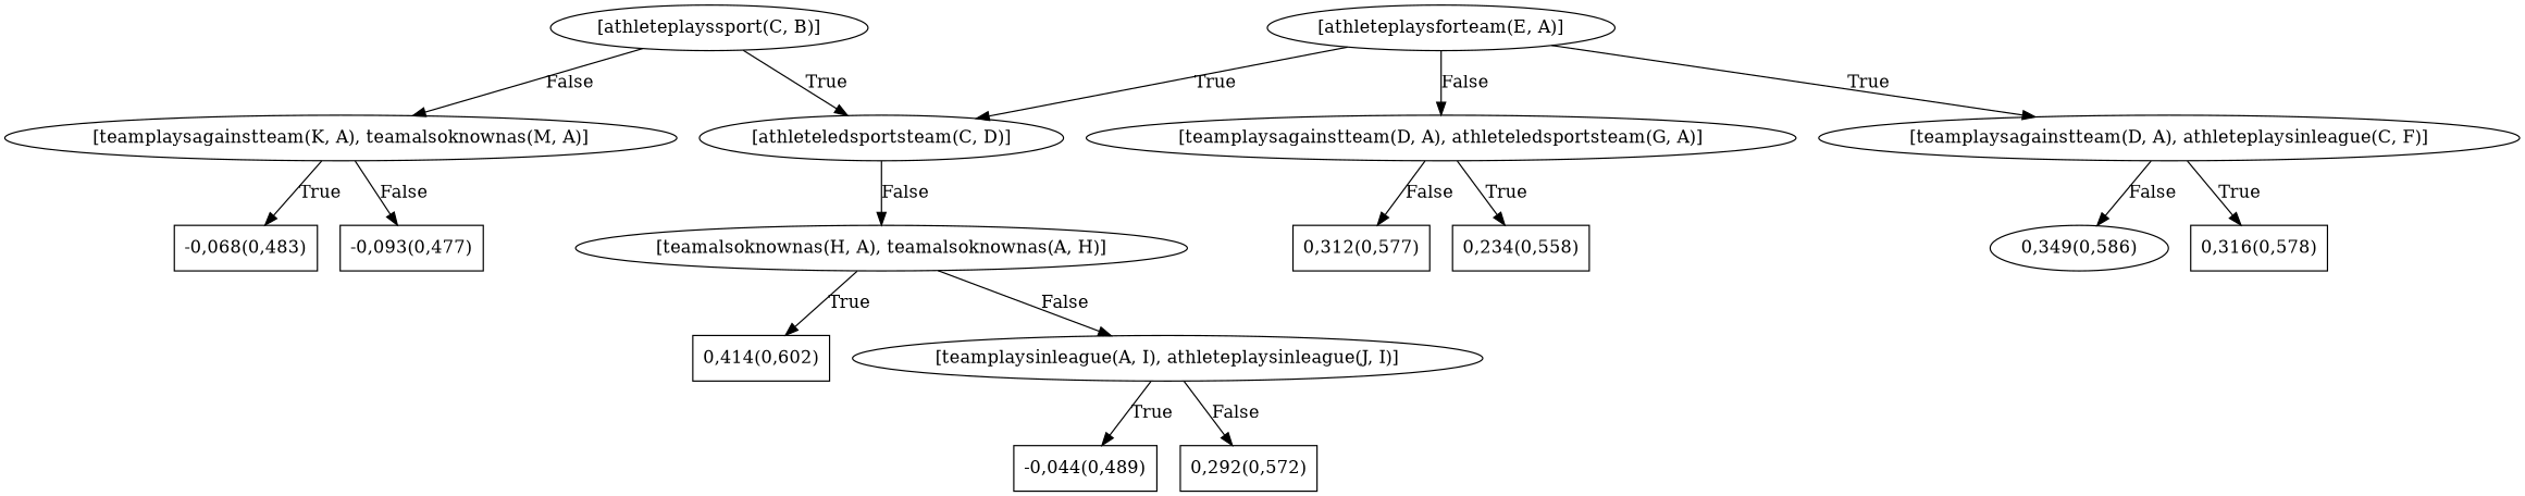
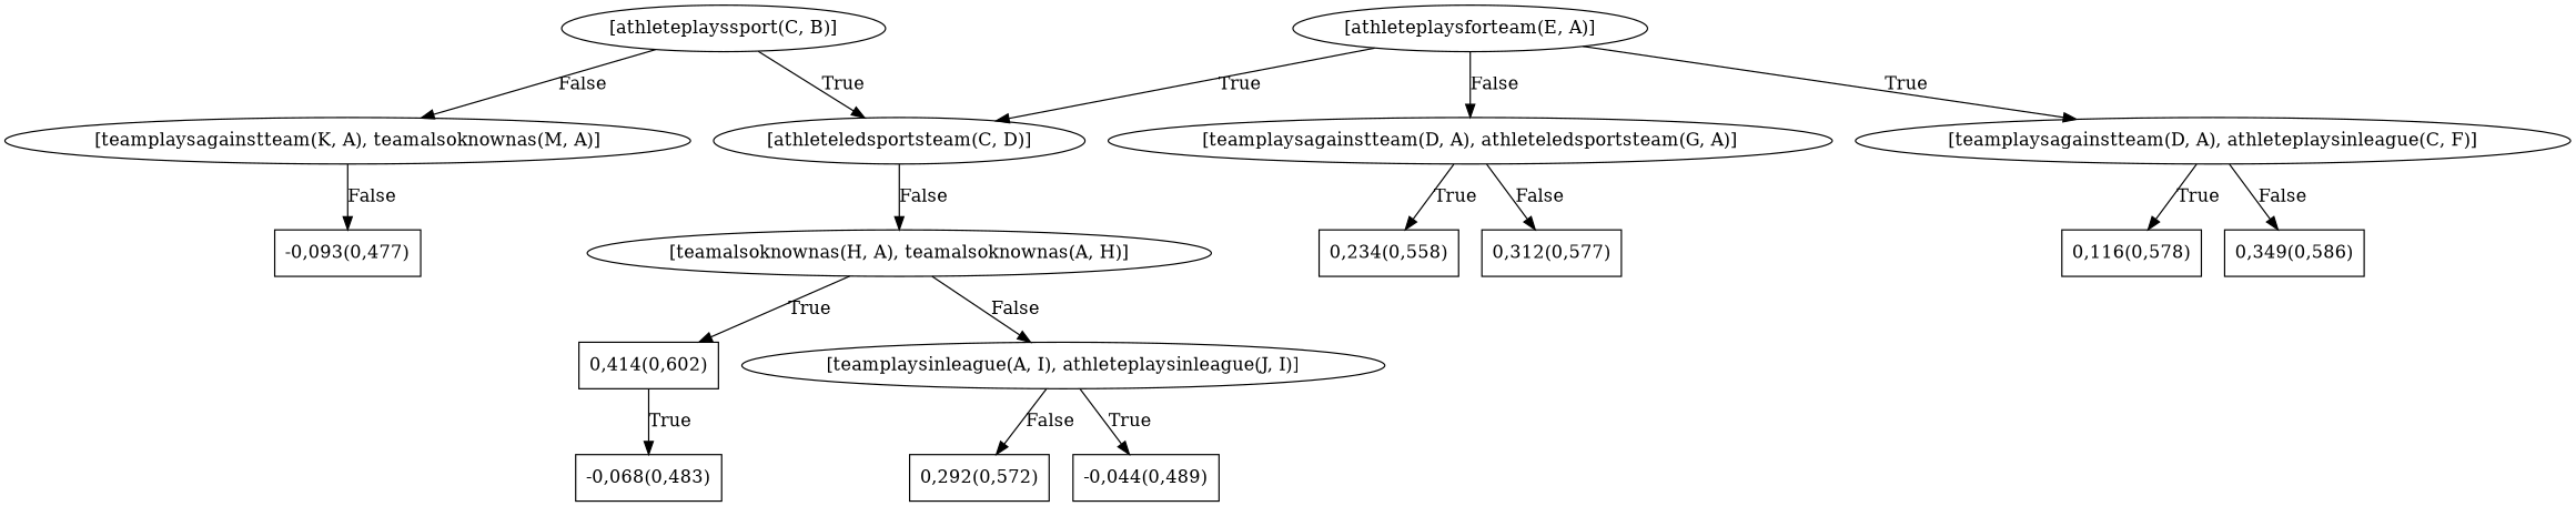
  digraph {
    node [shape=box]
    n1 [label="[athleteplayssport(C, B)]" shape=""]
    n2 [label="[athleteledsportsteam(C, D)]" shape=""]
    n3 [label="[teamplaysagainstteam(K, A), teamalsoknownas(M, A)]" shape=""]
    n4 [label="[teamalsoknownas(H, A), teamalsoknownas(A, H)]" shape=""]
    n5 [label="-0,068(0,483)"]
    n6 [label="-0,093(0,477)"]
    n7 [label="[athleteplaysforteam(E, A)]" shape=""]
    n8 [label="[teamplaysagainstteam(D, A), athleteplaysinleague(C, F)]" shape=""]
    n9 [label="[teamplaysagainstteam(D, A), athleteledsportsteam(G, A)]" shape=""]
    n10 [label="0,414(0,602)"]
    n11 [label="[teamplaysinleague(A, I), athleteplaysinleague(J, I)]" shape=""]
-   n12 [label="0,316(0,578)"]
-   n13 [label="0,349(0,586)" shape=ellipse]
+   n12 [label="0,116(0,578)"]
+   n13 [label="0,349(0,586)"]
    n14 [label="0,234(0,558)"]
    n15 [label="0,312(0,577)"]
    n16 [label="-0,044(0,489)"]
    n17 [label="0,292(0,572)"]
    n1 -> n2 [label=True]
    n1 -> n3 [label=False]
    n2 -> n4 [label=False]
-   n3 -> n5 [label=True]
+   n10 -> n5 [label=True]
    n3 -> n6 [label=False]
    n4 -> n10 [label=True]
    n4 -> n11 [label=False]
    n7 -> n2 [label=True]
    n7 -> n8 [label=True]
    n7 -> n9 [label=False]
    n8 -> n12 [label=True]
    n8 -> n13 [label=False]
    n9 -> n14 [label=True]
    n9 -> n15 [label=False]
    n11 -> n16 [label=True]
    n11 -> n17 [label=False]
  }
